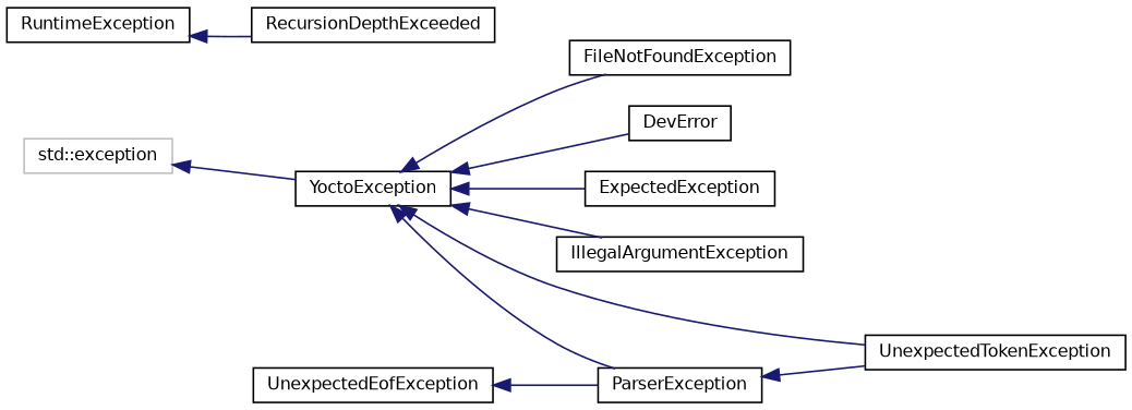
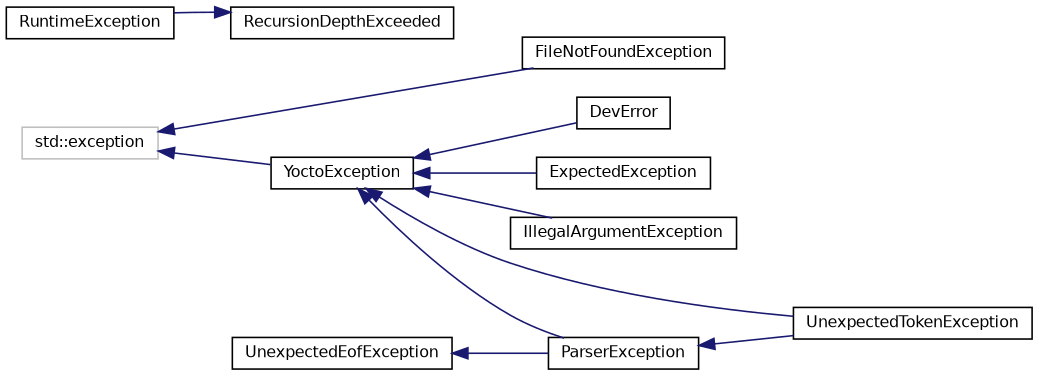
  digraph {
    rankdir=LR
    node [color=black fillcolor=white fontname=Helvetica fontsize=10 shape=record style=filled]
    edge [color=midnightblue dir=back fontname=Helvetica fontsize=10 labelfontname=Helvetica labelfontsize=10 style=solid]
    n1 [color=grey75 height=0.2 label="std::exception" width=0.4]
    n2 [height=0.2 label=YoctoException width=0.4]
    n3 [height=0.2 label=DevError width=0.4]
    n4 [height=0.2 label=ExpectedException width=0.4]
    n5 [height=0.2 label=FileNotFoundException width=0.4]
    n6 [height=0.2 label=IllegalArgumentException width=0.4]
    n7 [height=0.2 label=ParserException width=0.4]
    n8 [height=0.2 label=UnexpectedTokenException width=0.4]
    n9 [height=0.2 label=RuntimeException width=0.4]
    n10 [height=0.2 label=RecursionDepthExceeded width=0.4]
    n11 [height=0.2 label=UnexpectedEofException width=0.4]
    n1 -> n2
    n2 -> n3
    n2 -> n4
-   n2 -> n5
+   n1 -> n5
    n2 -> n6
    n2 -> n7
    n2 -> n8
    n7 -> n8
-   n9 -> n10
+   n10 -> n9
    n11 -> n7
  }
